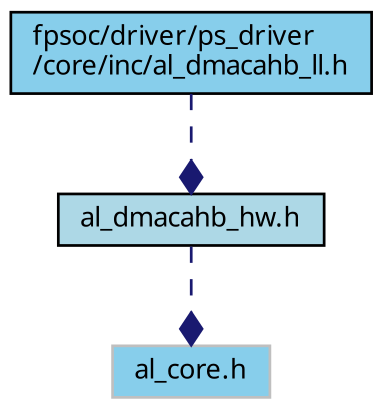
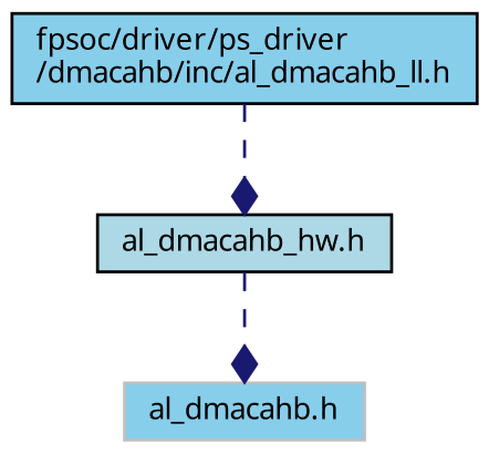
  digraph {
    fontname="Noto Sans"
    node [color=black fillcolor=skyblue fontname="Noto Sans" fontsize=10 shape=record style=filled]
    edge [arrowhead=diamond color=midnightblue fontname="Noto Sans" fontsize=10 labelfontname=Helvetica labelfontsize=10 style=dashed]
-   n1 [fontcolor=black height=0.2 label="fpsoc/driver/ps_driver\l/core/inc/al_dmacahb_ll.h" width=0.4]
+   n1 [fontcolor=black height=0.2 label="fpsoc/driver/ps_driver\l/dmacahb/inc/al_dmacahb_ll.h" width=0.4]
    n2 [fillcolor=lightblue height=0.2 label="al_dmacahb_hw.h" width=0.4]
-   n3 [color=grey75 height=0.2 label="al_core.h" width=0.4]
+   n3 [color=grey75 height=0.2 label="al_dmacahb.h" width=0.4]
    n1 -> n2
    n2 -> n3
  }
